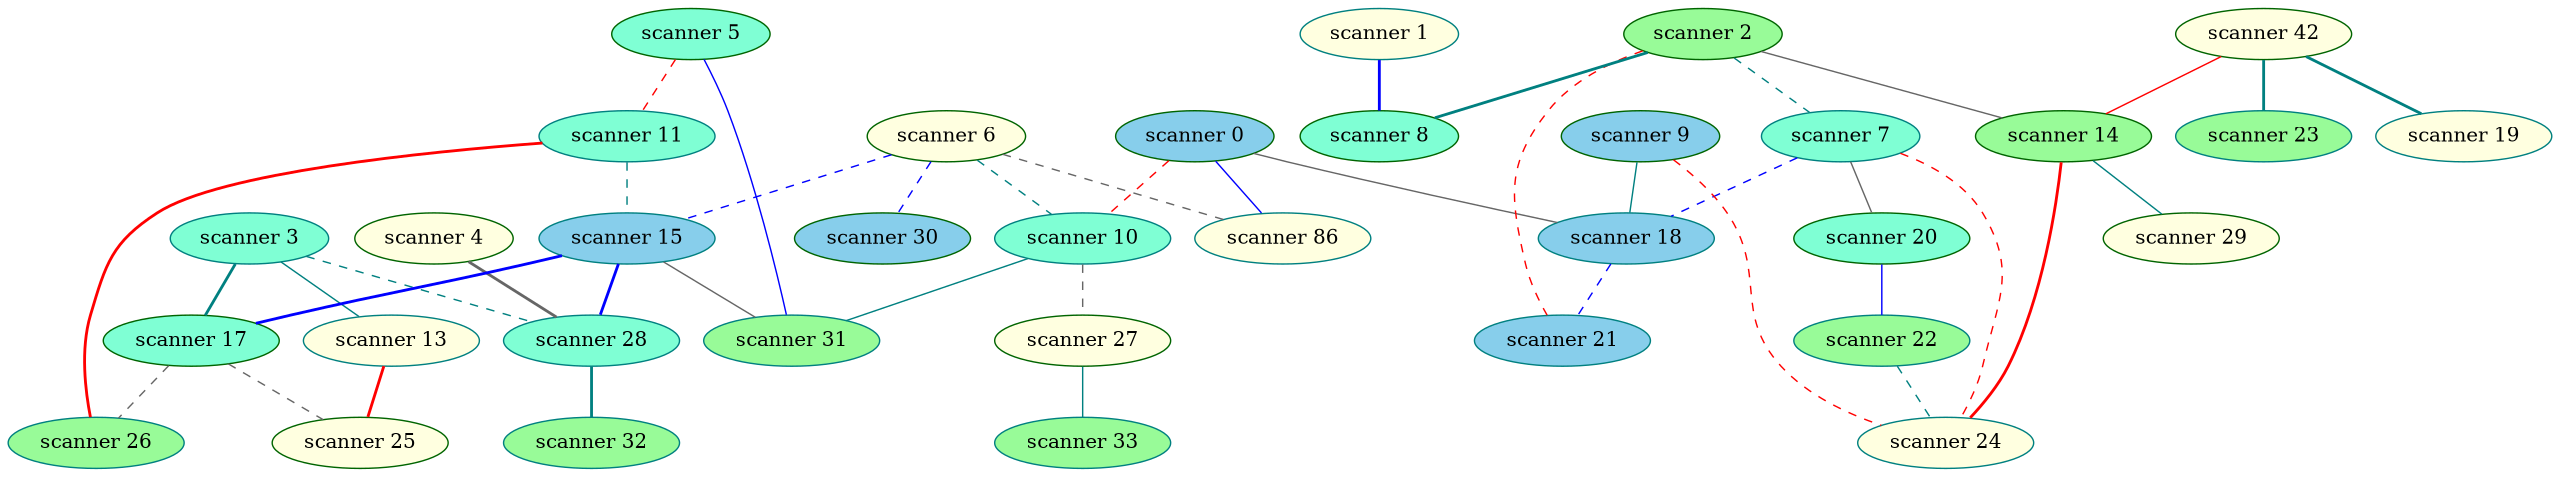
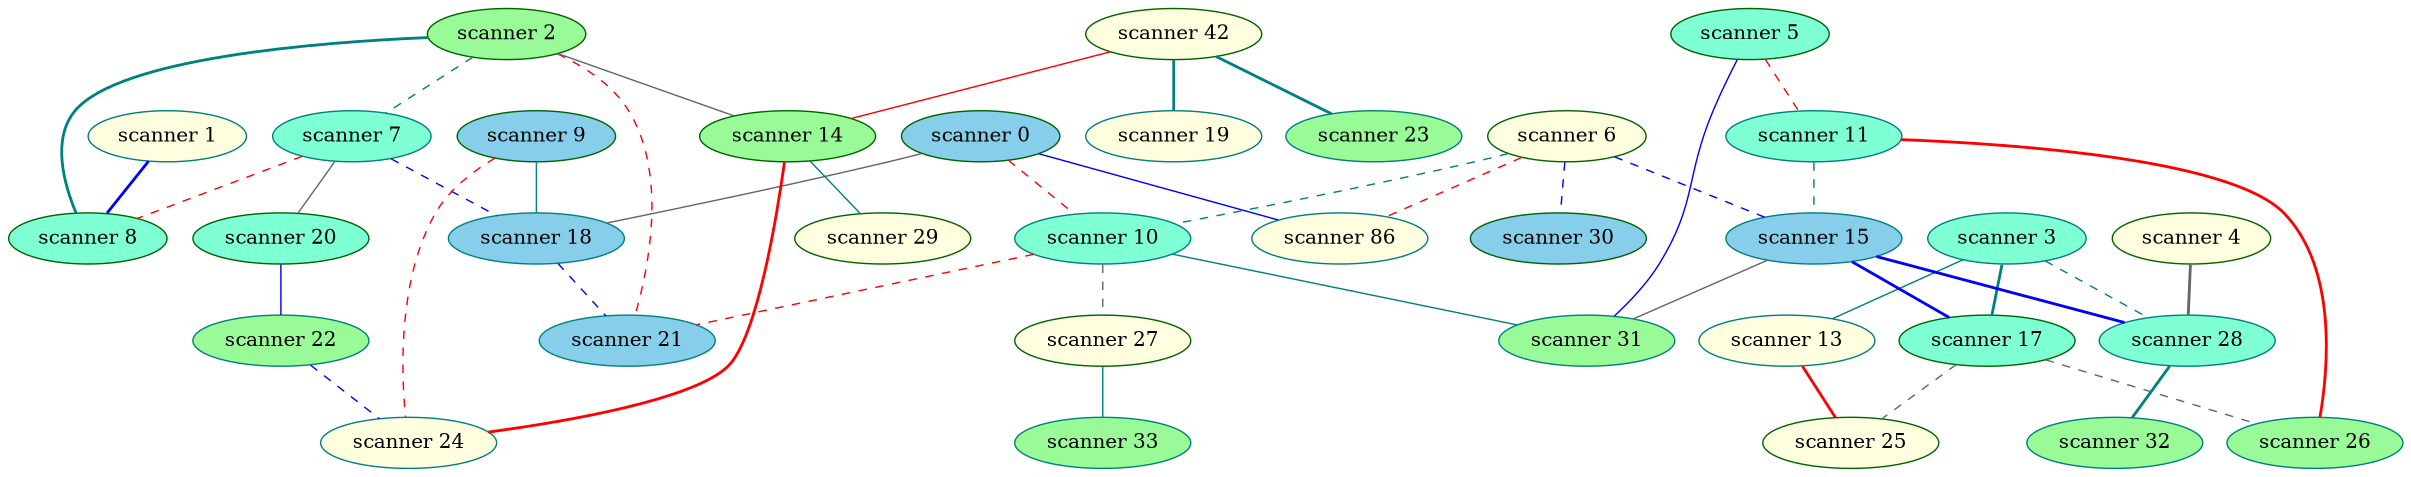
  graph {
    node [color=teal fillcolor=lightyellow style=filled]
    edge [color=teal style=dashed]
    "scanner 0" [color=darkgreen fillcolor=skyblue]
    "scanner 10" [fillcolor=aquamarine]
    n3 [label="scanner 86"]
    "scanner 18" [fillcolor=skyblue]
    "scanner 21" [fillcolor=skyblue]
    "scanner 31" [fillcolor=palegreen]
    "scanner 27" [color=darkgreen]
    "scanner 33" [fillcolor=palegreen]
    "scanner 8" [color=darkgreen fillcolor=aquamarine]
    "scanner 1"
    "scanner 2" [color=darkgreen fillcolor=palegreen]
    "scanner 7" [fillcolor=aquamarine]
    "scanner 14" [color=darkgreen fillcolor=palegreen]
    "scanner 20" [color=darkgreen fillcolor=aquamarine]
    "scanner 24"
    "scanner 29" [color=darkgreen]
    "scanner 22" [fillcolor=palegreen]
    "scanner 3" [fillcolor=aquamarine]
    "scanner 13"
    "scanner 17" [color=darkgreen fillcolor=aquamarine]
    "scanner 28" [fillcolor=aquamarine]
    "scanner 25" [color=darkgreen]
    "scanner 26" [fillcolor=palegreen]
    "scanner 32" [fillcolor=palegreen]
    "scanner 4" [color=darkgreen]
    "scanner 5" [color=darkgreen fillcolor=aquamarine]
    "scanner 11" [fillcolor=aquamarine]
    "scanner 15" [fillcolor=skyblue]
    "scanner 6" [color=darkgreen]
    "scanner 30" [color=darkgreen fillcolor=skyblue]
    "scanner 9" [color=darkgreen fillcolor=skyblue]
    n32 [color=darkgreen label="scanner 42"]
    "scanner 19"
    "scanner 23" [fillcolor=palegreen]
    "scanner 0" -- "scanner 10" [color=red]
    "scanner 0" -- n3 [color=blue style=solid]
    "scanner 0" -- "scanner 18" [color=gray40 style=solid]
+   "scanner 10" -- "scanner 21" [color=red]
    "scanner 10" -- "scanner 31" [style=solid]
    "scanner 10" -- "scanner 27" [color=gray40]
    "scanner 18" -- "scanner 21" [color=blue]
    "scanner 27" -- "scanner 33" [style=solid]
    "scanner 1" -- "scanner 8" [color=blue style=bold]
    "scanner 2" -- "scanner 21" [color=red]
    "scanner 2" -- "scanner 8" [style=bold]
    "scanner 2" -- "scanner 7"
    "scanner 2" -- "scanner 14" [color=gray40 style=solid]
    "scanner 7" -- "scanner 18" [color=blue]
    "scanner 7" -- "scanner 20" [color=gray40 style=solid]
-   "scanner 7" -- "scanner 24" [color=red]
+   "scanner 7" -- "scanner 8" [color=red]
    "scanner 14" -- "scanner 24" [color=red style=bold]
    "scanner 14" -- "scanner 29" [style=solid]
    "scanner 20" -- "scanner 22" [color=blue style=solid]
-   "scanner 22" -- "scanner 24"
+   "scanner 22" -- "scanner 24" [color=blue]
    "scanner 3" -- "scanner 13" [style=solid]
    "scanner 3" -- "scanner 17" [style=bold]
    "scanner 3" -- "scanner 28"
    "scanner 13" -- "scanner 25" [color=red style=bold]
    "scanner 17" -- "scanner 25" [color=gray40]
    "scanner 17" -- "scanner 26" [color=gray40]
    "scanner 28" -- "scanner 32" [style=bold]
    "scanner 4" -- "scanner 28" [color=gray40 style=bold]
    "scanner 5" -- "scanner 31" [color=blue style=solid]
    "scanner 5" -- "scanner 11" [color=red]
    "scanner 11" -- "scanner 26" [color=red style=bold]
    "scanner 11" -- "scanner 15"
    "scanner 15" -- "scanner 31" [color=gray40 style=solid]
    "scanner 15" -- "scanner 17" [color=blue style=bold]
    "scanner 15" -- "scanner 28" [color=blue style=bold]
    "scanner 6" -- "scanner 10"
-   "scanner 6" -- n3 [color=gray40]
+   "scanner 6" -- n3 [color=red]
    "scanner 6" -- "scanner 15" [color=blue]
    "scanner 6" -- "scanner 30" [color=blue]
    "scanner 9" -- "scanner 18" [style=solid]
    "scanner 9" -- "scanner 24" [color=red]
    n32 -- "scanner 14" [color=red style=solid]
    n32 -- "scanner 19" [style=bold]
    n32 -- "scanner 23" [style=bold]
  }
